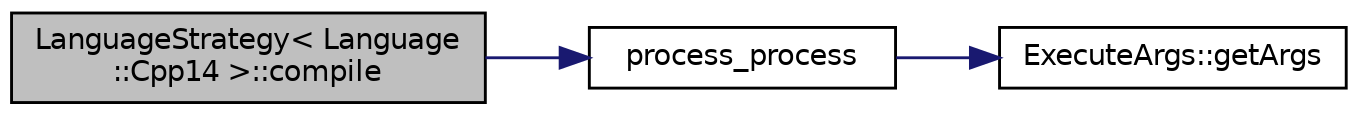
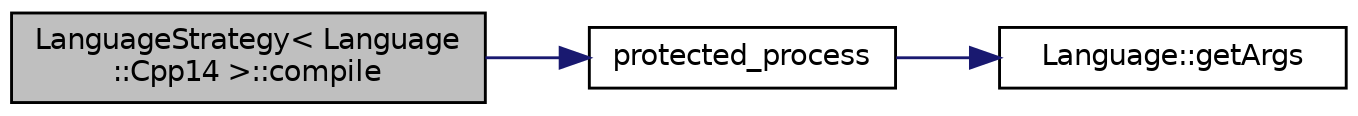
  digraph {
    rankdir=LR
    node [color=black fillcolor=white fontname=Helvetica fontsize=10 shape=record style=filled]
    edge [color=midnightblue fontname=Helvetica fontsize=10 labelfontname=Helvetica labelfontsize=10 style=solid]
    n1 [fillcolor=grey75 fontcolor=black height=0.2 label="LanguageStrategy\< Language\l::Cpp14 \>::compile" width=0.4]
-   n2 [height=0.2 label=process_process width=0.4]
-   n3 [height=0.2 label="ExecuteArgs::getArgs" width=0.4]
+   n2 [height=0.2 label=protected_process width=0.4]
+   n3 [height=0.2 label="Language::getArgs" width=0.4]
    n1 -> n2
    n2 -> n3
  }
